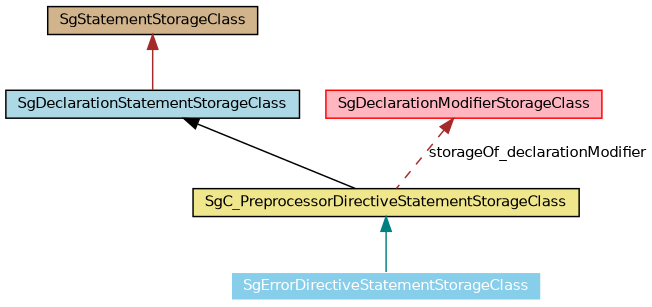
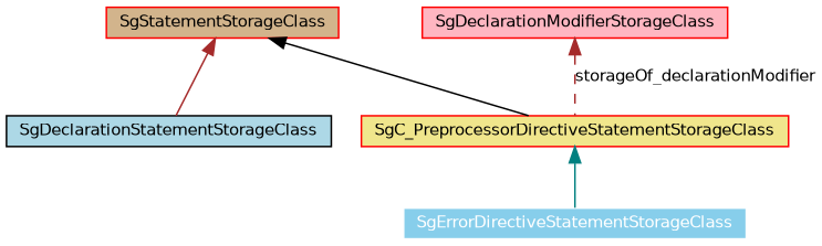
  digraph {
    node [color=black fontname=Helvetica fontsize=10 shape=record style=filled]
    edge [color=brown dir=back fontname=Helvetica fontsize=10 labelfontname=Helvetica labelfontsize=10 style=solid]
    n1 [color=white fillcolor=skyblue fontcolor=white height=0.2 label=SgErrorDirectiveStatementStorageClass width=0.4]
-   n2 [fillcolor=khaki height=0.2 label=SgC_PreprocessorDirectiveStatementStorageClass width=0.4]
+   n2 [color=red fillcolor=khaki height=0.2 label=SgC_PreprocessorDirectiveStatementStorageClass width=0.4]
    n3 [fillcolor=lightblue height=0.2 label=SgDeclarationStatementStorageClass width=0.4]
-   n4 [fillcolor=tan height=0.2 label=SgStatementStorageClass width=0.4]
+   n4 [color=red fillcolor=tan height=0.2 label=SgStatementStorageClass width=0.4]
    n5 [color=red fillcolor=lightpink height=0.2 label=SgDeclarationModifierStorageClass width=0.4]
    n2 -> n1 [color=teal]
-   n3 -> n2 [color=black]
+   n4 -> n2 [color=black]
    n4 -> n3
    n5 -> n2 [label=storageOf_declarationModifier style=dashed]
  }
